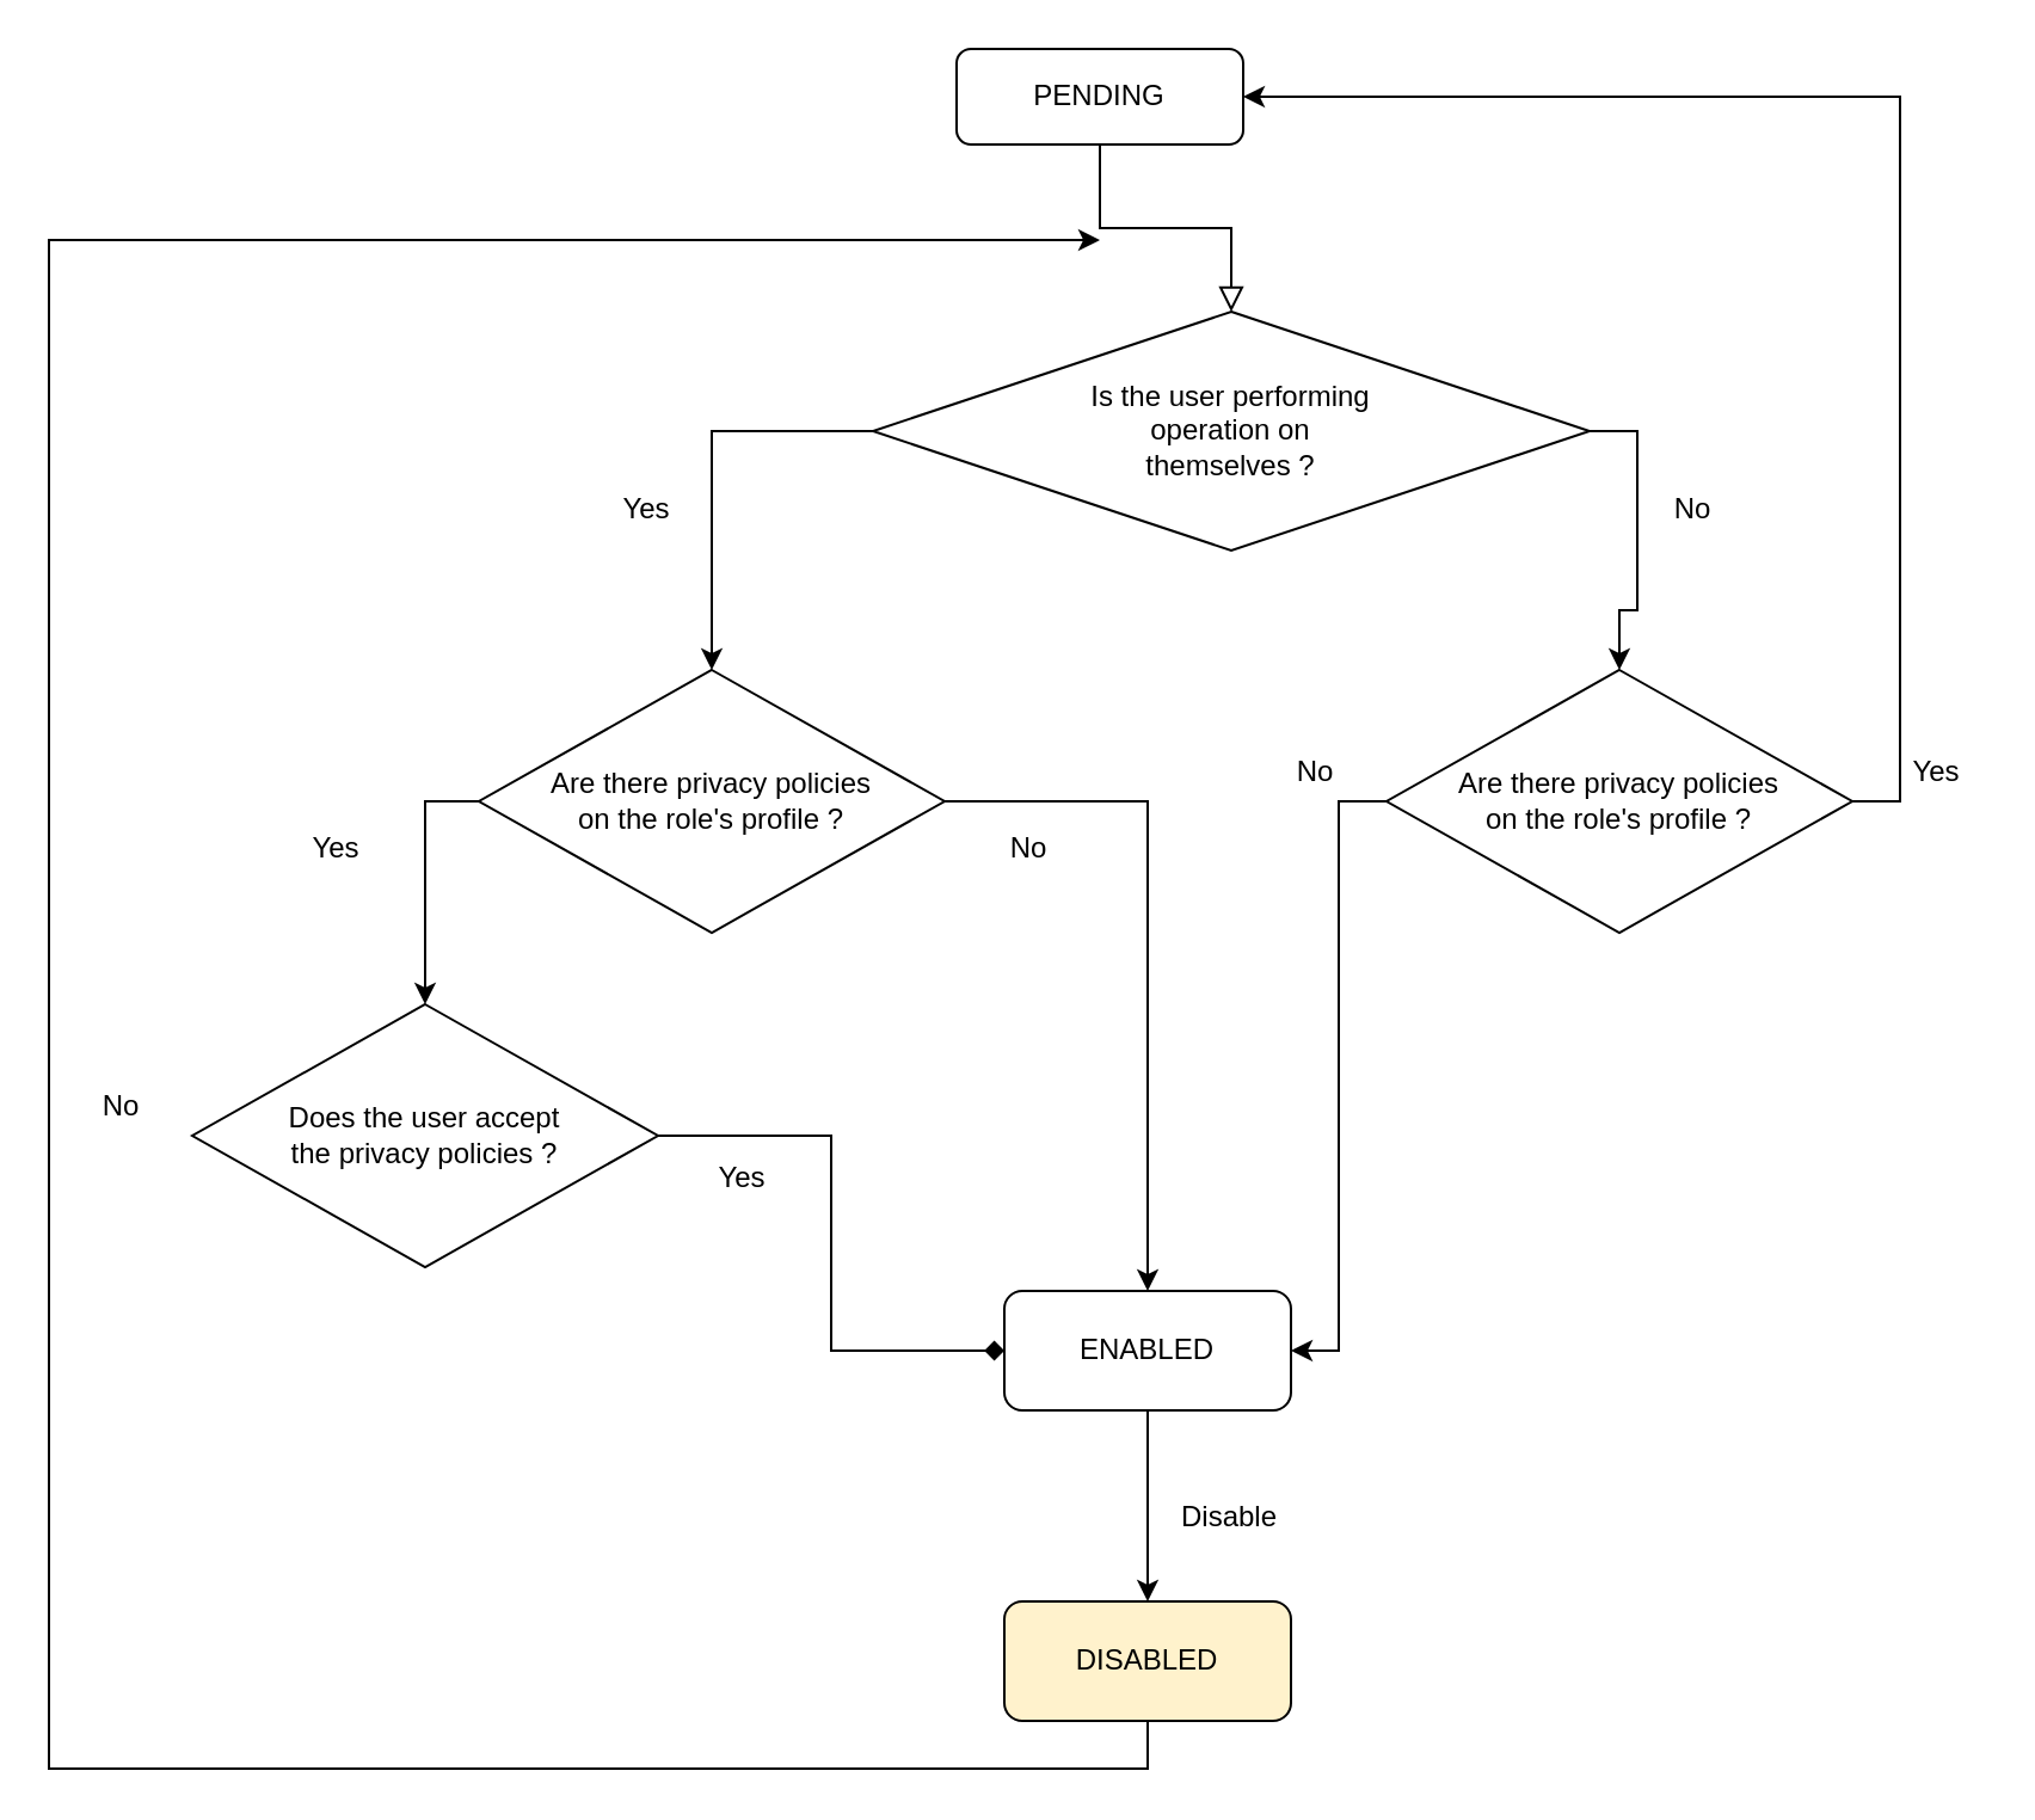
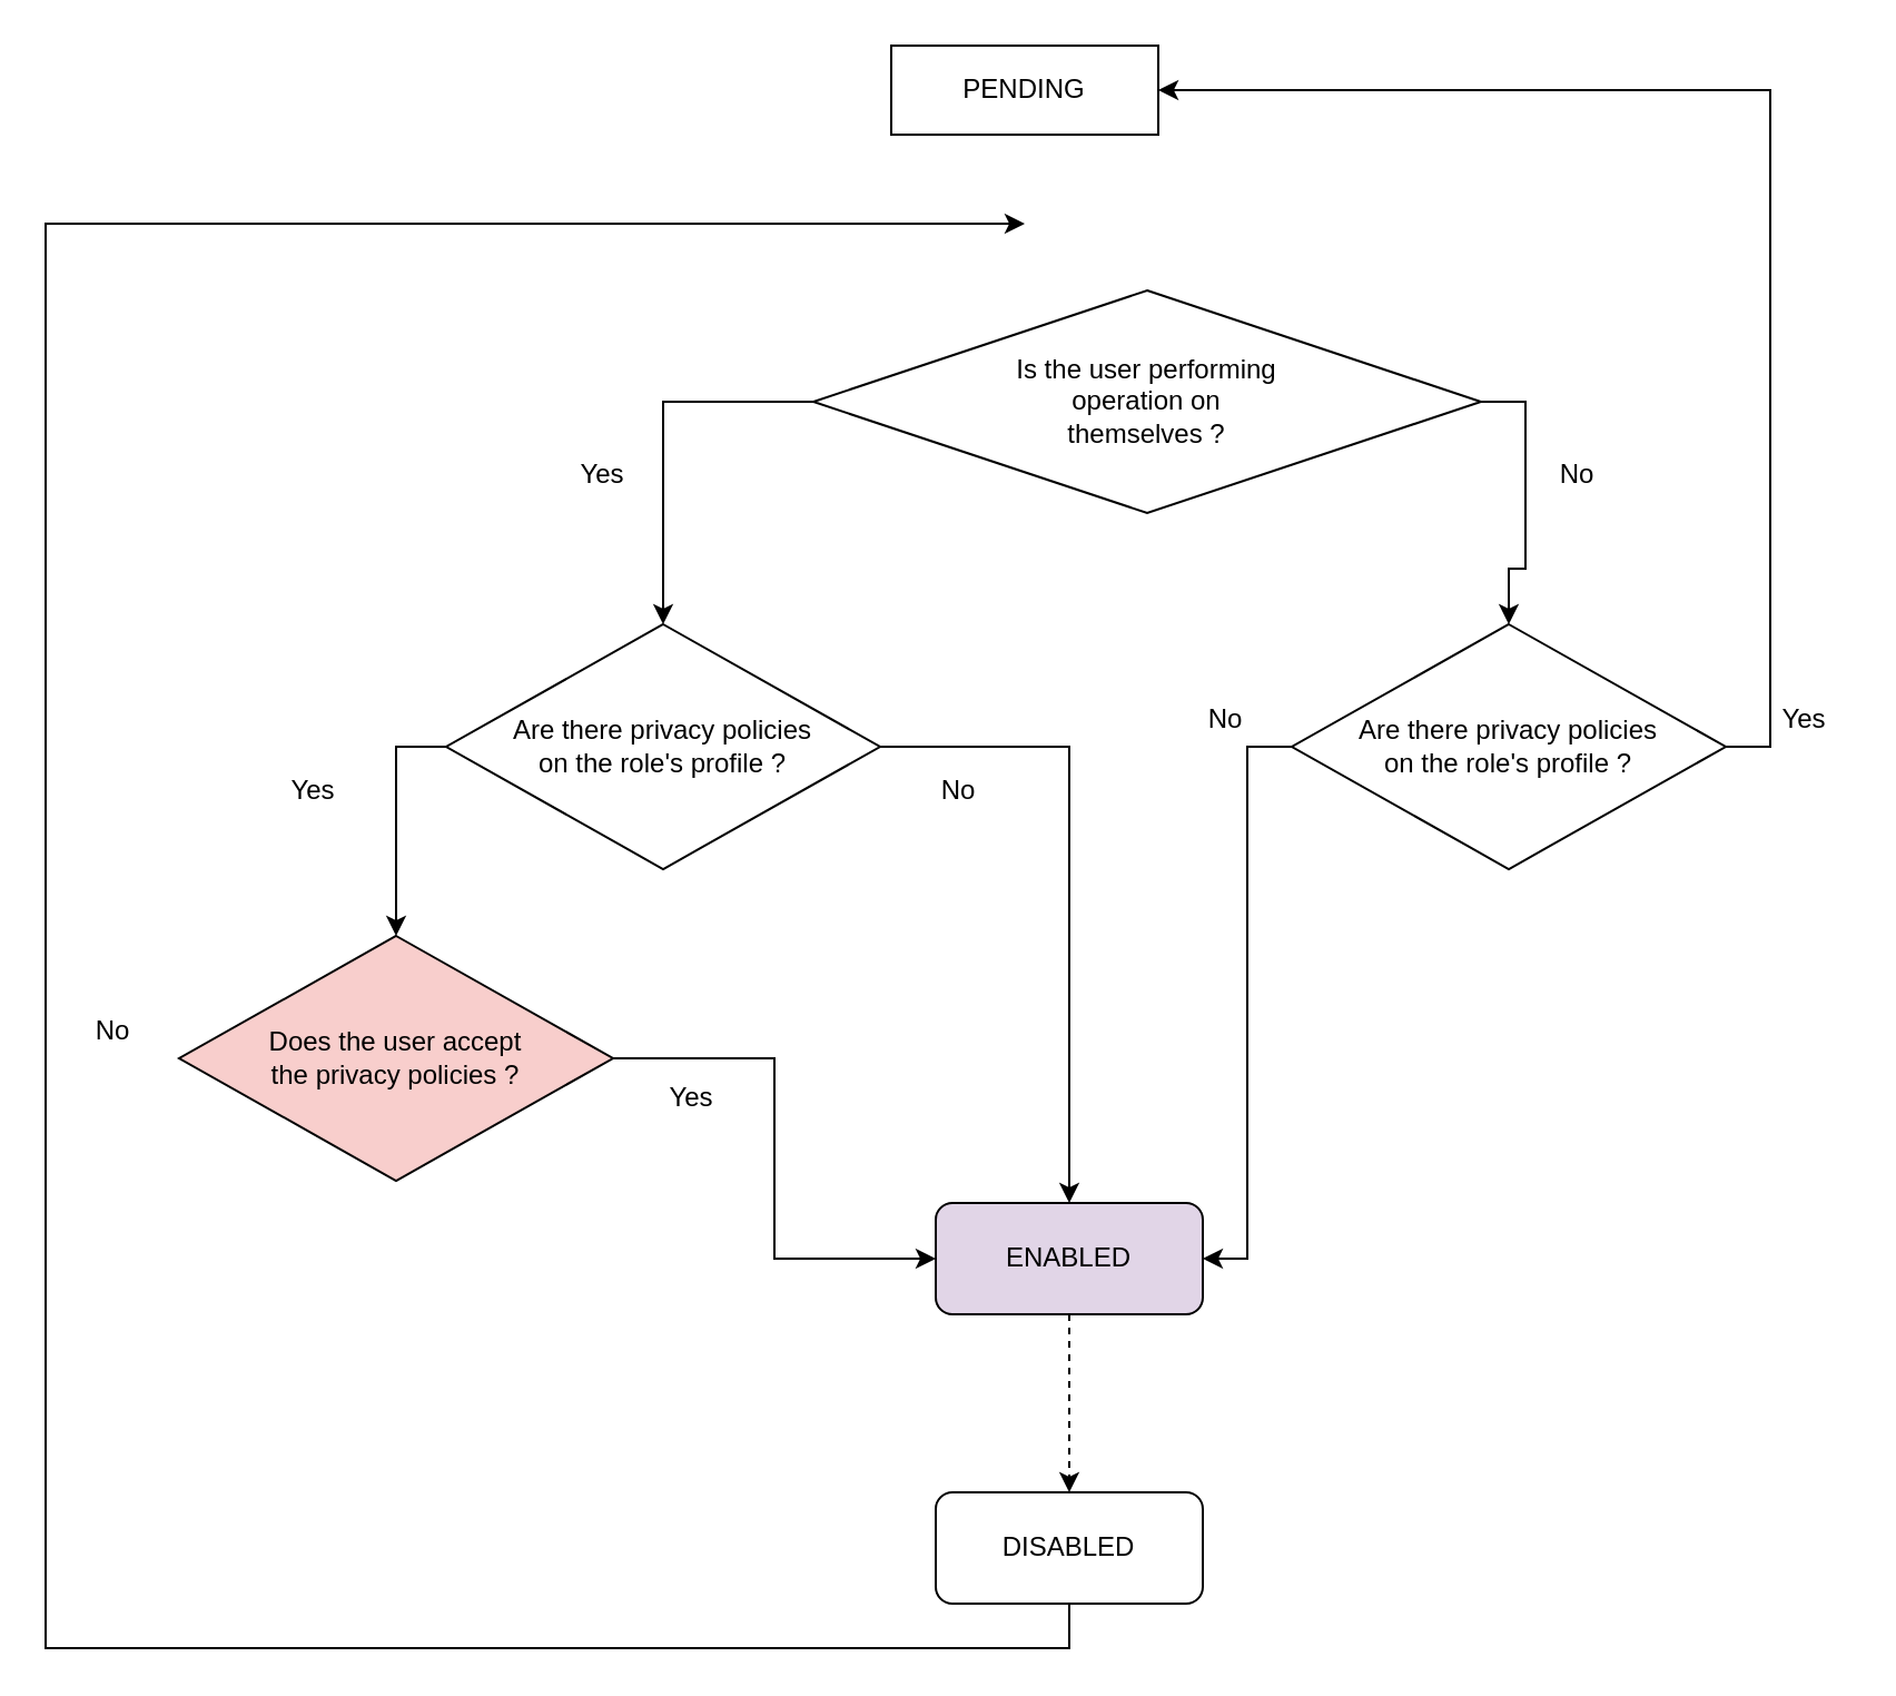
  <mxCell id="0" />
  <mxCell id="1" parent="0" />
- <mxCell id="2" value="" style="rounded=0;html=1;jettySize=auto;orthogonalLoop=1;fontSize=11;endArrow=block;endFill=0;endSize=8;strokeWidth=1;shadow=0;labelBackgroundColor=none;edgeStyle=orthogonalEdgeStyle;" edge="1" parent="1" source="3" target="10"><mxGeometry relative="1" as="geometry"><mxPoint x="460" y="120" as="targetPoint" /><Array as="points" /></mxGeometry></mxCell>
- <mxCell id="3" value="&lt;div&gt;PENDING&lt;/div&gt;" style="rounded=1;whiteSpace=wrap;html=1;fontSize=12;glass=0;strokeWidth=1;shadow=0;" vertex="1" parent="1"><mxGeometry x="400" y="20" width="120" height="40" as="geometry" /></mxCell>
- <mxCell id="4" style="edgeStyle=orthogonalEdgeStyle;rounded=0;orthogonalLoop=1;jettySize=auto;html=1;exitX=0.5;exitY=1;exitDx=0;exitDy=0;" edge="1" parent="1" source="5" target="7"><mxGeometry relative="1" as="geometry" /></mxCell>
- <mxCell id="5" value="ENABLED" style="rounded=1;whiteSpace=wrap;html=1;" vertex="1" parent="1"><mxGeometry x="420" y="540" width="120" height="50" as="geometry" /></mxCell>
+ <mxCell id="3" value="&lt;div&gt;PENDING&lt;/div&gt;" style="whiteSpace=wrap;html=1;fontSize=12;glass=0;strokeWidth=1;shadow=0;rounded=0;" vertex="1" parent="1"><mxGeometry x="400" y="20" width="120" height="40" as="geometry" /></mxCell>
+ <mxCell id="4" style="edgeStyle=orthogonalEdgeStyle;rounded=0;orthogonalLoop=1;jettySize=auto;html=1;exitX=0.5;exitY=1;exitDx=0;exitDy=0;dashed=1;" edge="1" parent="1" source="5" target="7"><mxGeometry relative="1" as="geometry" /></mxCell>
+ <mxCell id="5" value="ENABLED" style="rounded=1;whiteSpace=wrap;html=1;fillColor=#e1d5e7;" vertex="1" parent="1"><mxGeometry x="420" y="540" width="120" height="50" as="geometry" /></mxCell>
  <mxCell id="6" style="edgeStyle=orthogonalEdgeStyle;rounded=0;orthogonalLoop=1;jettySize=auto;html=1;exitX=0.5;exitY=1;exitDx=0;exitDy=0;" edge="1" parent="1" source="7"><mxGeometry relative="1" as="geometry"><mxPoint x="460" y="100" as="targetPoint" /><Array as="points"><mxPoint x="480" y="740" /><mxPoint x="20" y="740" /><mxPoint x="20" y="100" /></Array></mxGeometry></mxCell>
- <mxCell id="7" value="&lt;div&gt;DISABLED&lt;/div&gt;" style="rounded=1;whiteSpace=wrap;html=1;fillColor=#fff2cc;" vertex="1" parent="1"><mxGeometry x="420" y="670" width="120" height="50" as="geometry" /></mxCell>
+ <mxCell id="7" value="&lt;div&gt;DISABLED&lt;/div&gt;" style="rounded=1;whiteSpace=wrap;html=1;" vertex="1" parent="1"><mxGeometry x="420" y="670" width="120" height="50" as="geometry" /></mxCell>
  <mxCell id="8" style="edgeStyle=orthogonalEdgeStyle;rounded=0;orthogonalLoop=1;jettySize=auto;html=1;exitX=0;exitY=0.5;exitDx=0;exitDy=0;entryX=0.5;entryY=0;entryDx=0;entryDy=0;" edge="1" parent="1" source="10" target="13"><mxGeometry relative="1" as="geometry" /></mxCell>
  <mxCell id="9" style="edgeStyle=orthogonalEdgeStyle;rounded=0;orthogonalLoop=1;jettySize=auto;html=1;exitX=1;exitY=0.5;exitDx=0;exitDy=0;entryX=0.5;entryY=0;entryDx=0;entryDy=0;" edge="1" parent="1" source="10" target="17"><mxGeometry relative="1" as="geometry" /></mxCell>
  <mxCell id="10" value="Is the user performing&lt;br&gt;operation on &lt;br&gt;themselves ?" style="rhombus;whiteSpace=wrap;html=1;" vertex="1" parent="1"><mxGeometry x="365" y="130" width="300" height="100" as="geometry" /></mxCell>
  <mxCell id="11" style="edgeStyle=orthogonalEdgeStyle;rounded=0;orthogonalLoop=1;jettySize=auto;html=1;exitX=1;exitY=0.5;exitDx=0;exitDy=0;" edge="1" parent="1" source="13" target="5"><mxGeometry relative="1" as="geometry" /></mxCell>
  <mxCell id="12" style="edgeStyle=orthogonalEdgeStyle;rounded=0;orthogonalLoop=1;jettySize=auto;html=1;exitX=0;exitY=0.5;exitDx=0;exitDy=0;entryX=0.5;entryY=0;entryDx=0;entryDy=0;" edge="1" parent="1" source="13" target="21"><mxGeometry relative="1" as="geometry" /></mxCell>
  <mxCell id="13" value="Are there privacy policies&lt;br&gt;on the role's profile ?" style="rhombus;whiteSpace=wrap;html=1;" vertex="1" parent="1"><mxGeometry x="200" y="280" width="195" height="110" as="geometry" /></mxCell>
  <mxCell id="14" value="Yes" style="text;html=1;align=center;verticalAlign=middle;resizable=0;points=[];autosize=1;strokeColor=none;fillColor=none;" vertex="1" parent="1"><mxGeometry x="250" y="198" width="40" height="30" as="geometry" /></mxCell>
  <mxCell id="15" style="edgeStyle=orthogonalEdgeStyle;rounded=0;orthogonalLoop=1;jettySize=auto;html=1;exitX=0;exitY=0.5;exitDx=0;exitDy=0;entryX=1;entryY=0.5;entryDx=0;entryDy=0;" edge="1" parent="1" source="17" target="5"><mxGeometry relative="1" as="geometry" /></mxCell>
  <mxCell id="16" style="edgeStyle=orthogonalEdgeStyle;rounded=0;orthogonalLoop=1;jettySize=auto;html=1;exitX=1;exitY=0.5;exitDx=0;exitDy=0;entryX=1;entryY=0.5;entryDx=0;entryDy=0;" edge="1" parent="1" source="17" target="3"><mxGeometry relative="1" as="geometry" /></mxCell>
  <mxCell id="17" value="Are there privacy policies&lt;br&gt;on the role's profile ?" style="rhombus;whiteSpace=wrap;html=1;" vertex="1" parent="1"><mxGeometry x="580" y="280" width="195" height="110" as="geometry" /></mxCell>
  <mxCell id="18" value="No" style="text;html=1;align=center;verticalAlign=middle;resizable=0;points=[];autosize=1;strokeColor=none;fillColor=none;" vertex="1" parent="1"><mxGeometry x="687.5" y="198" width="40" height="30" as="geometry" /></mxCell>
  <mxCell id="19" value="No" style="text;html=1;align=center;verticalAlign=middle;resizable=0;points=[];autosize=1;strokeColor=none;fillColor=none;" vertex="1" parent="1"><mxGeometry x="410" y="340" width="40" height="30" as="geometry" /></mxCell>
- <mxCell id="20" style="edgeStyle=orthogonalEdgeStyle;rounded=0;orthogonalLoop=1;jettySize=auto;html=1;exitX=1;exitY=0.5;exitDx=0;exitDy=0;entryX=0;entryY=0.5;entryDx=0;entryDy=0;endArrow=diamond;" edge="1" parent="1" source="21" target="5"><mxGeometry relative="1" as="geometry"><mxPoint x="320" y="570" as="targetPoint" /></mxGeometry></mxCell>
- <mxCell id="21" value="Does the user accept&lt;br&gt;the privacy policies ?" style="rhombus;whiteSpace=wrap;html=1;" vertex="1" parent="1"><mxGeometry x="80" y="420" width="195" height="110" as="geometry" /></mxCell>
+ <mxCell id="20" style="edgeStyle=orthogonalEdgeStyle;rounded=0;orthogonalLoop=1;jettySize=auto;html=1;exitX=1;exitY=0.5;exitDx=0;exitDy=0;entryX=0;entryY=0.5;entryDx=0;entryDy=0;" edge="1" parent="1" source="21" target="5"><mxGeometry relative="1" as="geometry"><mxPoint x="320" y="570" as="targetPoint" /></mxGeometry></mxCell>
+ <mxCell id="21" value="Does the user accept&lt;br&gt;the privacy policies ?" style="rhombus;whiteSpace=wrap;html=1;fillColor=#f8cecc;" vertex="1" parent="1"><mxGeometry x="80" y="420" width="195" height="110" as="geometry" /></mxCell>
  <mxCell id="22" value="Yes" style="text;html=1;align=center;verticalAlign=middle;resizable=0;points=[];autosize=1;strokeColor=none;fillColor=none;" vertex="1" parent="1"><mxGeometry x="120" y="340" width="40" height="30" as="geometry" /></mxCell>
  <mxCell id="23" value="Yes" style="text;html=1;align=center;verticalAlign=middle;resizable=0;points=[];autosize=1;strokeColor=none;fillColor=none;" vertex="1" parent="1"><mxGeometry x="290" y="478" width="40" height="30" as="geometry" /></mxCell>
  <mxCell id="24" value="No" style="text;html=1;align=center;verticalAlign=middle;resizable=0;points=[];autosize=1;strokeColor=none;fillColor=none;" vertex="1" parent="1"><mxGeometry x="30" y="448" width="40" height="30" as="geometry" /></mxCell>
  <mxCell id="25" value="No" style="text;html=1;align=center;verticalAlign=middle;resizable=0;points=[];autosize=1;strokeColor=none;fillColor=none;" vertex="1" parent="1"><mxGeometry x="530" y="308" width="40" height="30" as="geometry" /></mxCell>
  <mxCell id="26" value="Yes" style="text;html=1;align=center;verticalAlign=middle;resizable=0;points=[];autosize=1;strokeColor=none;fillColor=none;" vertex="1" parent="1"><mxGeometry x="790" y="308" width="40" height="30" as="geometry" /></mxCell>
- <mxCell id="27" value="Disable" style="text;html=1;align=center;verticalAlign=middle;resizable=0;points=[];autosize=1;strokeColor=none;fillColor=none;" vertex="1" parent="1"><mxGeometry x="484" y="620" width="60" height="30" as="geometry" /></mxCell>
